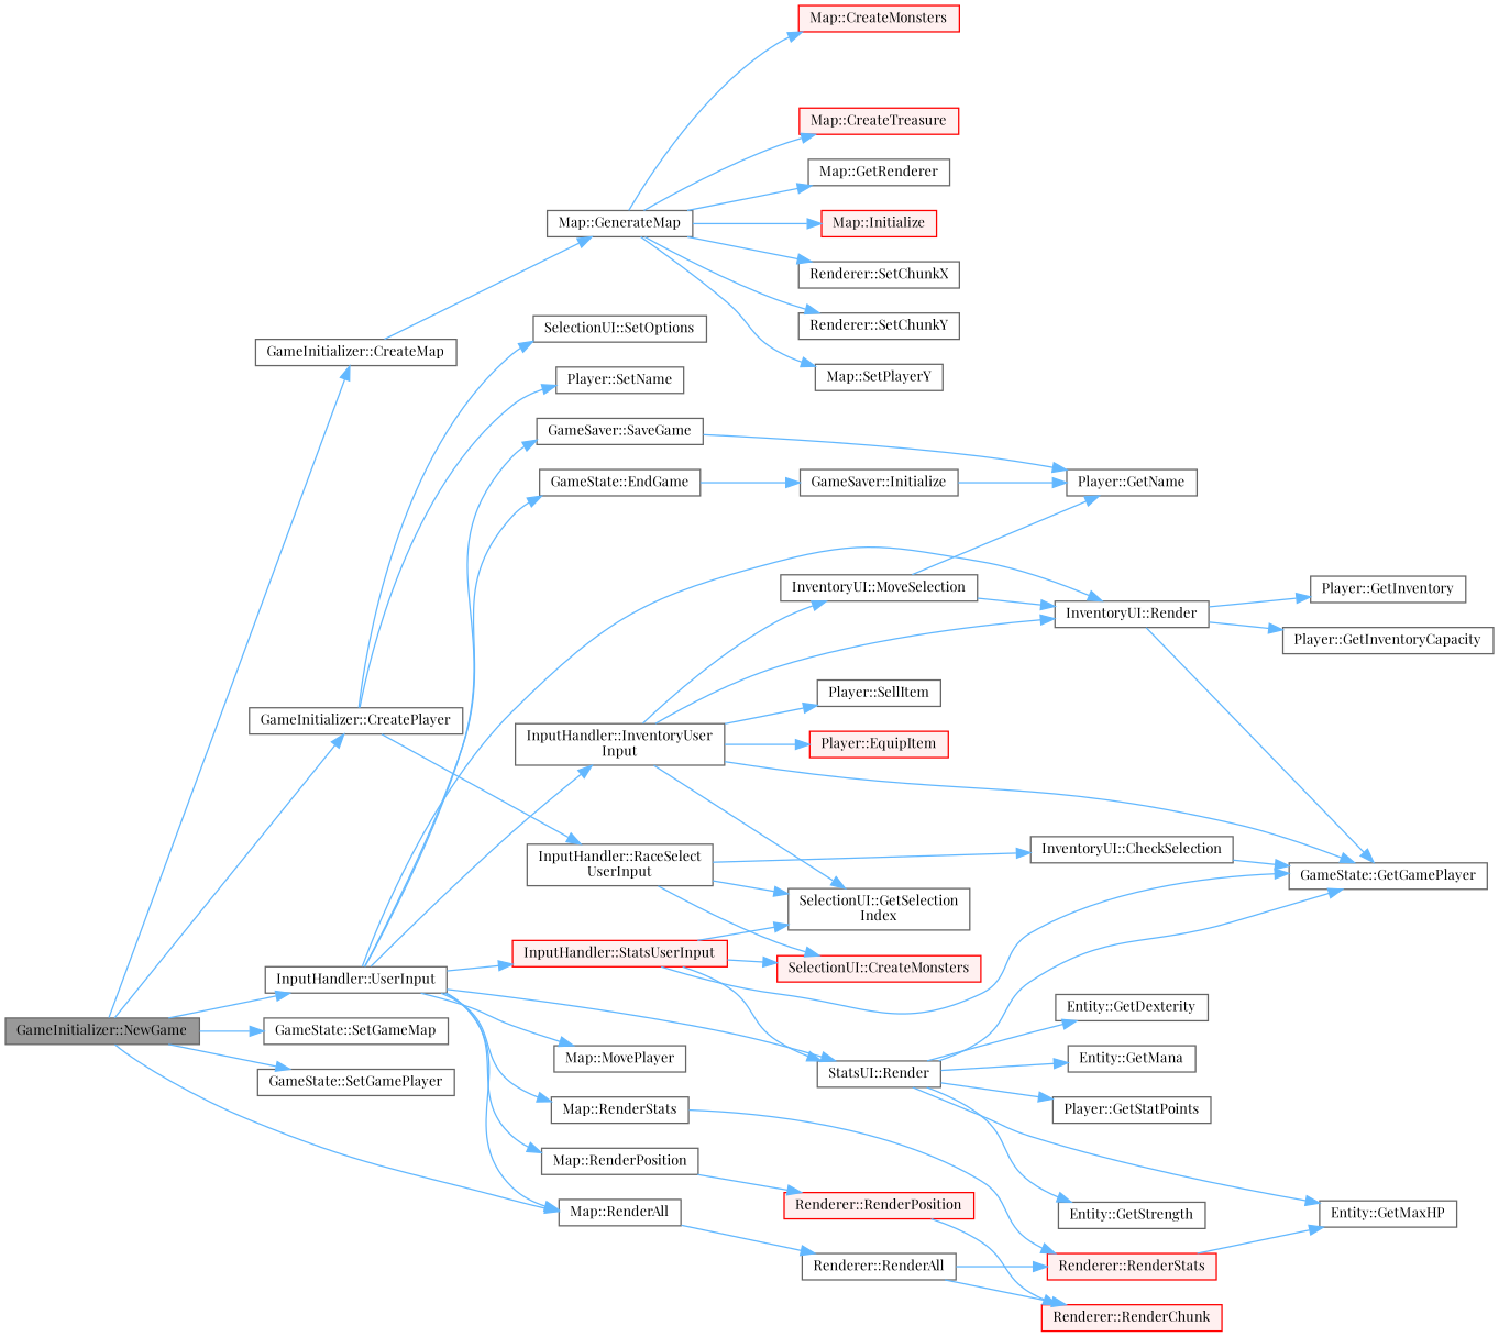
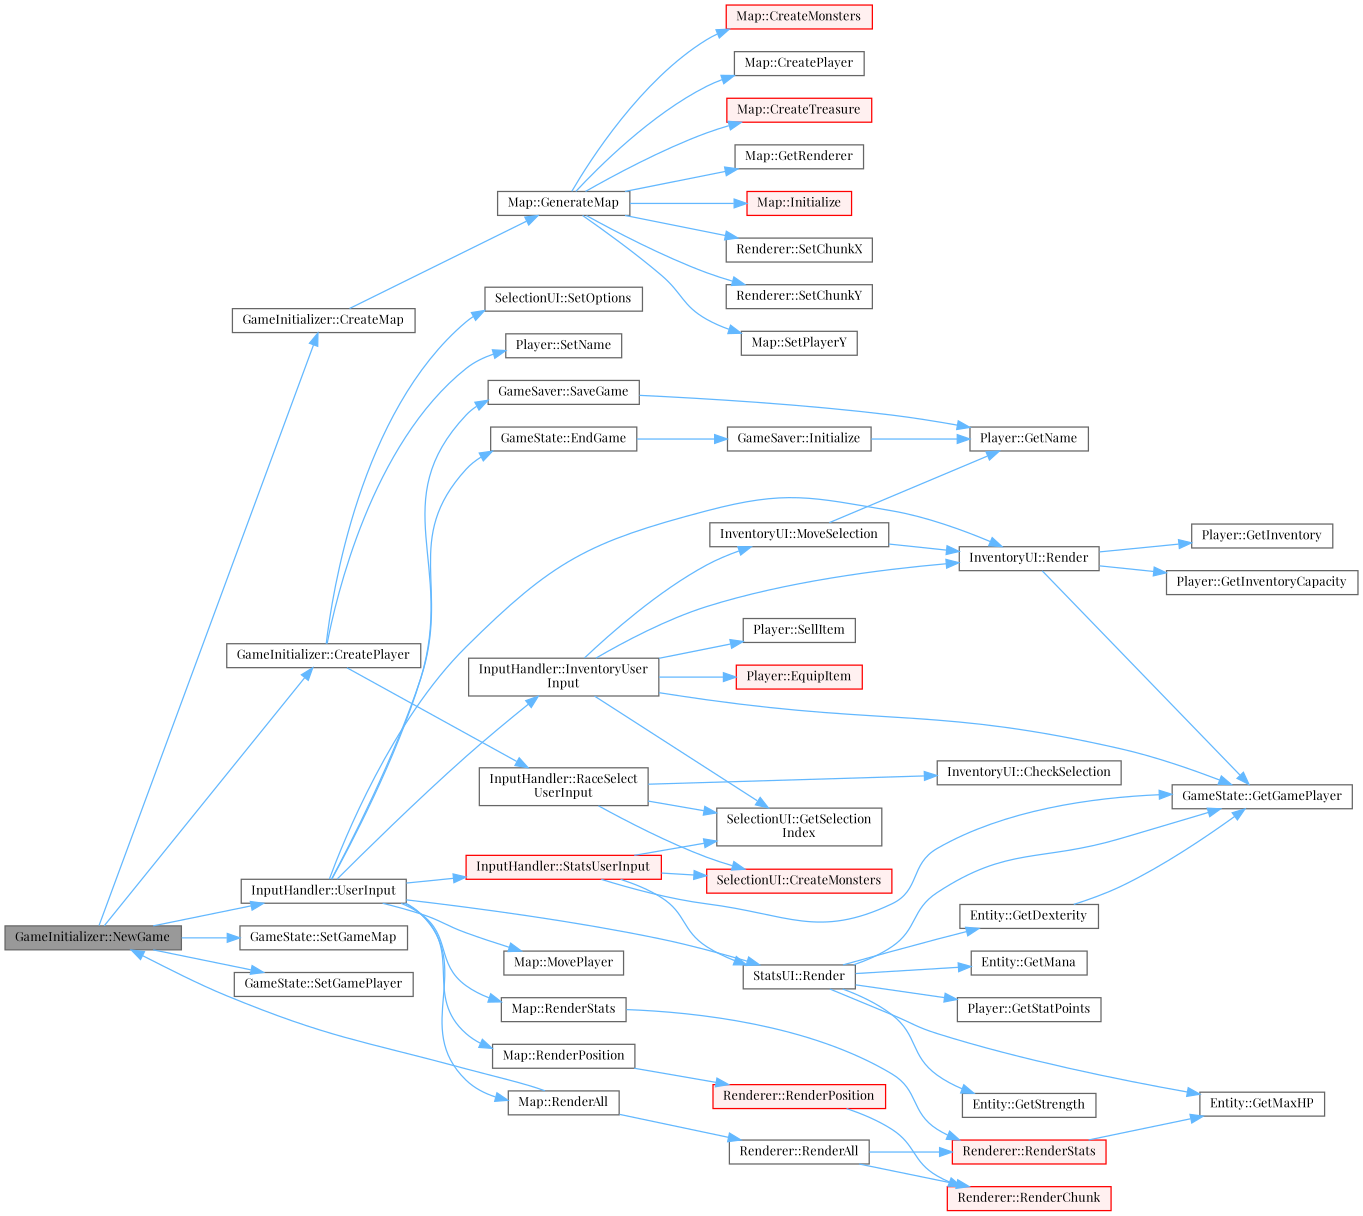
  digraph {
    fontname="Playfair Display"
    rankdir=LR
    node [color=grey40 fillcolor=white fontname="Playfair Display" fontsize=10 shape=box style=filled]
    edge [color=steelblue1 fontname="Playfair Display" fontsize=10 labelfontname=Helvetica labelfontsize=10 style=solid]
    n1 [color=gray40 fillcolor=grey60 fontcolor=black height=0.2 label="GameInitializer::NewGame" width=0.4]
    n2 [height=0.2 label="GameInitializer::CreateMap" width=0.4]
    n3 [height=0.2 label="GameInitializer::CreatePlayer" width=0.4]
    n4 [height=0.2 label="Map::RenderAll" width=0.4]
    n5 [height=0.2 label="GameState::SetGameMap" width=0.4]
    n6 [height=0.2 label="GameState::SetGamePlayer" width=0.4]
    n7 [height=0.2 label="InputHandler::UserInput" width=0.4]
    n8 [height=0.2 label="Map::GenerateMap" width=0.4]
    n9 [height=0.2 label="InputHandler::RaceSelect\lUserInput" width=0.4]
    n10 [height=0.2 label="Player::SetName" width=0.4]
    n11 [height=0.2 label="SelectionUI::SetOptions" width=0.4]
    n12 [height=0.2 label="Renderer::RenderAll" width=0.4]
    n13 [height=0.2 label="GameState::EndGame" width=0.4]
    n14 [height=0.2 label="InputHandler::InventoryUser\lInput" width=0.4]
    n15 [height=0.2 label="InventoryUI::Render" width=0.4]
    n16 [height=0.2 label="Map::MovePlayer" width=0.4]
    n17 [height=0.2 label="StatsUI::Render" width=0.4]
    n18 [height=0.2 label="Map::RenderPosition" width=0.4]
    n19 [height=0.2 label="Map::RenderStats" width=0.4]
    n20 [height=0.2 label="GameSaver::SaveGame" width=0.4]
    n21 [color=red fillcolor="#FFF0F0" height=0.2 label="InputHandler::StatsUserInput" width=0.4]
    n22 [color=red fillcolor="#FFF0F0" height=0.2 label="Map::CreateMonsters" width=0.4]
+   n23 [height=0.2 label="Map::CreatePlayer" width=0.4]
    n24 [color=red fillcolor="#FFF0F0" height=0.2 label="Map::CreateTreasure" width=0.4]
    n25 [height=0.2 label="Map::GetRenderer" width=0.4]
    n26 [color=red fillcolor="#FFF0F0" height=0.2 label="Map::Initialize" width=0.4]
    n27 [height=0.2 label="Renderer::SetChunkX" width=0.4]
    n28 [height=0.2 label="Renderer::SetChunkY" width=0.4]
    n29 [height=0.2 label="Map::SetPlayerY" width=0.4]
    n30 [height=0.2 label="SelectionUI::GetSelection\lIndex" width=0.4]
    n31 [color=red fillcolor="#FFF0F0" height=0.2 label="SelectionUI::CreateMonsters" width=0.4]
    n32 [height=0.2 label="InventoryUI::CheckSelection" width=0.4]
    n33 [color=red fillcolor="#FFF0F0" height=0.2 label="Renderer::RenderChunk" width=0.4]
    n34 [color=red fillcolor="#FFF0F0" height=0.2 label="Renderer::RenderStats" width=0.4]
    n35 [height=0.2 label="Entity::GetMaxHP" width=0.4]
    n36 [height=0.2 label="GameSaver::Initialize" width=0.4]
    n37 [height=0.2 label="GameState::GetGamePlayer" width=0.4]
    n38 [color=red fillcolor="#FFF0F0" height=0.2 label="Player::EquipItem" width=0.4]
    n39 [height=0.2 label="InventoryUI::MoveSelection" width=0.4]
    n40 [height=0.2 label="Player::SellItem" width=0.4]
    n41 [height=0.2 label="Player::GetInventory" width=0.4]
    n42 [height=0.2 label="Player::GetInventoryCapacity" width=0.4]
    n43 [height=0.2 label="Entity::GetDexterity" width=0.4]
    n44 [height=0.2 label="Entity::GetMana" width=0.4]
    n45 [height=0.2 label="Player::GetStatPoints" width=0.4]
    n46 [height=0.2 label="Entity::GetStrength" width=0.4]
    n47 [color=red fillcolor="#FFF0F0" height=0.2 label="Renderer::RenderPosition" width=0.4]
    n48 [height=0.2 label="Player::GetName" width=0.4]
    n1 -> n2
    n1 -> n3
-   n1 -> n4
+   n4 -> n1
    n1 -> n5
    n1 -> n6
    n1 -> n7
    n2 -> n8
    n3 -> n9
    n3 -> n10
    n3 -> n11
    n4 -> n12
    n7 -> n4
    n7 -> n13
    n7 -> n14
    n7 -> n15
    n7 -> n16
    n7 -> n17
    n7 -> n18
    n7 -> n19
    n7 -> n20
    n7 -> n21
    n8 -> n22
+   n8 -> n23
    n8 -> n24
    n8 -> n25
    n8 -> n26
    n8 -> n27
    n8 -> n28
    n8 -> n29
    n9 -> n30
    n9 -> n31
    n9 -> n32
    n12 -> n33
    n12 -> n34
    n13 -> n36
    n14 -> n15
    n14 -> n30
    n14 -> n37
    n14 -> n38
    n14 -> n39
    n14 -> n40
    n15 -> n37
    n15 -> n41
    n15 -> n42
    n17 -> n35
    n17 -> n37
    n17 -> n43
    n17 -> n44
    n17 -> n45
    n17 -> n46
    n18 -> n47
    n19 -> n34
    n20 -> n48
    n21 -> n17
    n21 -> n30
    n21 -> n31
    n21 -> n37
-   n32 -> n37
+   n43 -> n37
    n34 -> n35
    n36 -> n48
    n39 -> n15
    n39 -> n48
    n47 -> n33
  }
